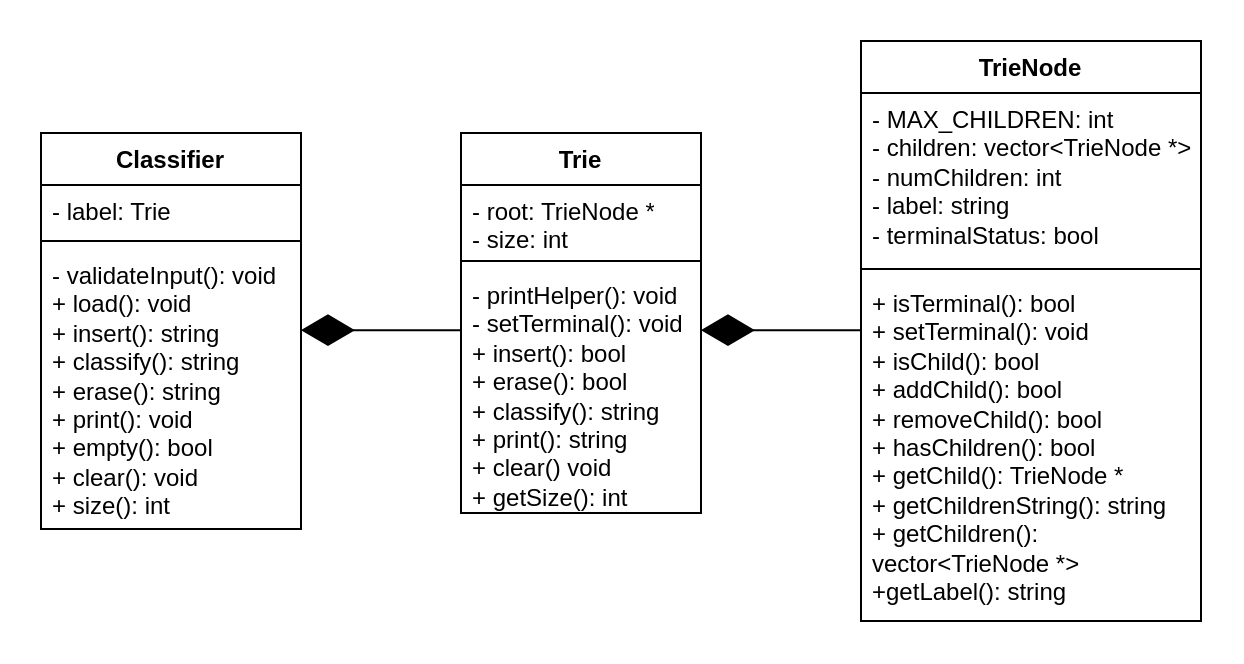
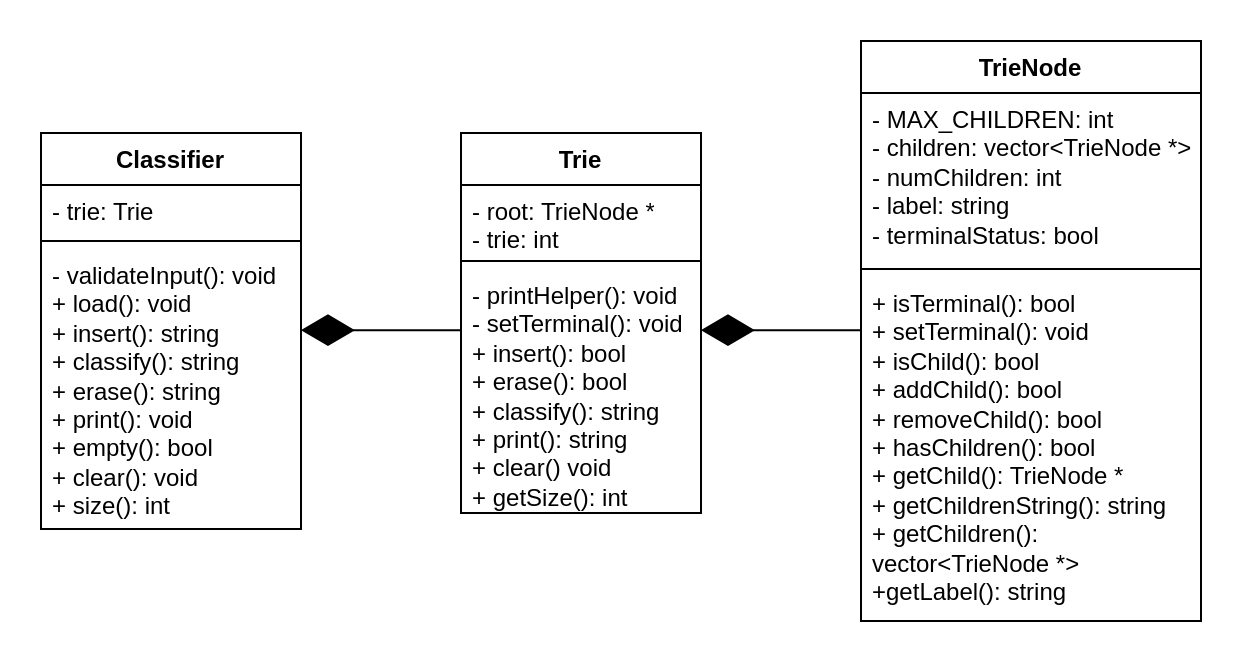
  <mxCell id="0" />
  <mxCell id="1" parent="0" />
  <mxCell id="2" value="TrieNode" style="swimlane;fontStyle=1;align=center;verticalAlign=top;childLayout=stackLayout;horizontal=1;startSize=26;horizontalStack=0;resizeParent=1;resizeParentMax=0;resizeLast=0;collapsible=1;marginBottom=0;whiteSpace=wrap;html=1;" vertex="1" parent="1"><mxGeometry x="430" y="20" width="170" height="290" as="geometry" /></mxCell>
  <mxCell id="3" value="- MAX_CHILDREN: int&lt;div&gt;- children: vector&amp;lt;TrieNode *&amp;gt;&lt;/div&gt;&lt;div&gt;- numChildren: int&lt;/div&gt;&lt;div&gt;- label: string&lt;/div&gt;&lt;div&gt;- terminalStatus: bool&lt;/div&gt;" style="text;strokeColor=none;fillColor=none;align=left;verticalAlign=top;spacingLeft=4;spacingRight=4;overflow=hidden;rotatable=0;points=[[0,0.5],[1,0.5]];portConstraint=eastwest;whiteSpace=wrap;html=1;" vertex="1" parent="2"><mxGeometry y="26" width="170" height="84" as="geometry" /></mxCell>
  <mxCell id="4" value="" style="line;strokeWidth=1;fillColor=none;align=left;verticalAlign=middle;spacingTop=-1;spacingLeft=3;spacingRight=3;rotatable=0;labelPosition=right;points=[];portConstraint=eastwest;strokeColor=inherit;" vertex="1" parent="2"><mxGeometry y="110" width="170" height="8" as="geometry" /></mxCell>
  <mxCell id="5" value="+ isTerminal(): bool&lt;div&gt;+ setTerminal(): void&lt;/div&gt;&lt;div&gt;+ isChild(): bool&lt;/div&gt;&lt;div&gt;+ addChild(): bool&lt;/div&gt;&lt;div&gt;+ removeChild(): bool&lt;/div&gt;&lt;div&gt;+ hasChildren(): bool&lt;/div&gt;&lt;div&gt;+ getChild(): TrieNode *&lt;/div&gt;&lt;div&gt;+ getChildrenString(): string&lt;/div&gt;&lt;div&gt;+ getChildren(): vector&amp;lt;TrieNode *&amp;gt;&lt;/div&gt;&lt;div&gt;+getLabel(): string&lt;/div&gt;&lt;div&gt;&lt;br&gt;&lt;/div&gt;" style="text;strokeColor=none;fillColor=none;align=left;verticalAlign=top;spacingLeft=4;spacingRight=4;overflow=hidden;rotatable=0;points=[[0,0.5],[1,0.5]];portConstraint=eastwest;whiteSpace=wrap;html=1;" vertex="1" parent="2"><mxGeometry y="118" width="170" height="172" as="geometry" /></mxCell>
  <mxCell id="6" value="Trie" style="swimlane;fontStyle=1;align=center;verticalAlign=top;childLayout=stackLayout;horizontal=1;startSize=26;horizontalStack=0;resizeParent=1;resizeParentMax=0;resizeLast=0;collapsible=1;marginBottom=0;whiteSpace=wrap;html=1;" vertex="1" parent="1"><mxGeometry x="230" y="66" width="120" height="190" as="geometry" /></mxCell>
- <mxCell id="7" value="- root: TrieNode *&lt;div&gt;- size: int&lt;/div&gt;" style="text;strokeColor=none;fillColor=none;align=left;verticalAlign=top;spacingLeft=4;spacingRight=4;overflow=hidden;rotatable=0;points=[[0,0.5],[1,0.5]];portConstraint=eastwest;whiteSpace=wrap;html=1;" vertex="1" parent="6"><mxGeometry y="26" width="120" height="34" as="geometry" /></mxCell>
+ <mxCell id="7" value="- root: TrieNode *&lt;div&gt;- trie: int&lt;/div&gt;" style="text;strokeColor=none;fillColor=none;align=left;verticalAlign=top;spacingLeft=4;spacingRight=4;overflow=hidden;rotatable=0;points=[[0,0.5],[1,0.5]];portConstraint=eastwest;whiteSpace=wrap;html=1;" vertex="1" parent="6"><mxGeometry y="26" width="120" height="34" as="geometry" /></mxCell>
  <mxCell id="8" value="" style="line;strokeWidth=1;fillColor=none;align=left;verticalAlign=middle;spacingTop=-1;spacingLeft=3;spacingRight=3;rotatable=0;labelPosition=right;points=[];portConstraint=eastwest;strokeColor=inherit;" vertex="1" parent="6"><mxGeometry y="60" width="120" height="8" as="geometry" /></mxCell>
  <mxCell id="9" value="- printHelper(): void&lt;div&gt;- setTerminal(): void&lt;/div&gt;&lt;div&gt;+ insert(): bool&lt;/div&gt;&lt;div&gt;+ erase(): bool&lt;/div&gt;&lt;div&gt;+ classify(): string&lt;/div&gt;&lt;div&gt;+ print(): string&lt;/div&gt;&lt;div&gt;+ clear() void&lt;/div&gt;&lt;div&gt;+ getSize(): int&lt;/div&gt;" style="text;strokeColor=none;fillColor=none;align=left;verticalAlign=top;spacingLeft=4;spacingRight=4;overflow=hidden;rotatable=0;points=[[0,0.5],[1,0.5]];portConstraint=eastwest;whiteSpace=wrap;html=1;" vertex="1" parent="6"><mxGeometry y="68" width="120" height="122" as="geometry" /></mxCell>
  <mxCell id="10" value="Classifier" style="swimlane;fontStyle=1;align=center;verticalAlign=top;childLayout=stackLayout;horizontal=1;startSize=26;horizontalStack=0;resizeParent=1;resizeParentMax=0;resizeLast=0;collapsible=1;marginBottom=0;whiteSpace=wrap;html=1;" vertex="1" parent="1"><mxGeometry x="20" y="66" width="130" height="198" as="geometry" /></mxCell>
- <mxCell id="11" value="- label: Trie" style="text;strokeColor=none;fillColor=none;align=left;verticalAlign=top;spacingLeft=4;spacingRight=4;overflow=hidden;rotatable=0;points=[[0,0.5],[1,0.5]];portConstraint=eastwest;whiteSpace=wrap;html=1;" vertex="1" parent="10"><mxGeometry y="26" width="130" height="24" as="geometry" /></mxCell>
+ <mxCell id="11" value="- trie: Trie" style="text;strokeColor=none;fillColor=none;align=left;verticalAlign=top;spacingLeft=4;spacingRight=4;overflow=hidden;rotatable=0;points=[[0,0.5],[1,0.5]];portConstraint=eastwest;whiteSpace=wrap;html=1;" vertex="1" parent="10"><mxGeometry y="26" width="130" height="24" as="geometry" /></mxCell>
  <mxCell id="12" value="" style="line;strokeWidth=1;fillColor=none;align=left;verticalAlign=middle;spacingTop=-1;spacingLeft=3;spacingRight=3;rotatable=0;labelPosition=right;points=[];portConstraint=eastwest;strokeColor=inherit;" vertex="1" parent="10"><mxGeometry y="50" width="130" height="8" as="geometry" /></mxCell>
  <mxCell id="13" value="- validateInput(): void&lt;div&gt;+ load(): void&lt;/div&gt;&lt;div&gt;+ insert(): string&lt;/div&gt;&lt;div&gt;+ classify(): string&lt;/div&gt;&lt;div&gt;+ erase(): string&lt;/div&gt;&lt;div&gt;+ print(): void&lt;/div&gt;&lt;div&gt;+ empty(): bool&lt;/div&gt;&lt;div&gt;+ clear(): void&lt;/div&gt;&lt;div&gt;+ size(): int&lt;/div&gt;" style="text;strokeColor=none;fillColor=none;align=left;verticalAlign=top;spacingLeft=4;spacingRight=4;overflow=hidden;rotatable=0;points=[[0,0.5],[1,0.5]];portConstraint=eastwest;whiteSpace=wrap;html=1;" vertex="1" parent="10"><mxGeometry y="58" width="130" height="140" as="geometry" /></mxCell>
  <mxCell id="14" value="" style="endArrow=diamondThin;endFill=1;endSize=24;html=1;rounded=0;" edge="1" parent="1"><mxGeometry width="160" relative="1" as="geometry"><mxPoint x="430" y="164.6" as="sourcePoint" /><mxPoint x="350" y="164.6" as="targetPoint" /></mxGeometry></mxCell>
  <mxCell id="15" value="" style="endArrow=diamondThin;endFill=1;endSize=24;html=1;rounded=0;" edge="1" parent="1"><mxGeometry width="160" relative="1" as="geometry"><mxPoint x="230" y="164.6" as="sourcePoint" /><mxPoint x="150" y="164.6" as="targetPoint" /></mxGeometry></mxCell>
